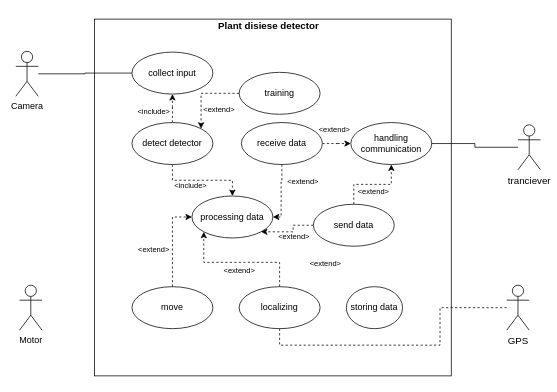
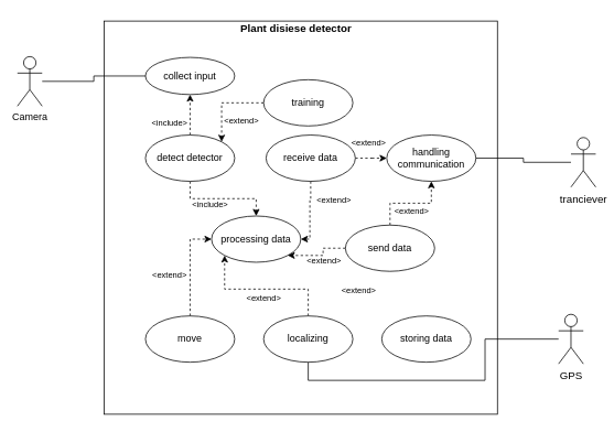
  <mxCell id="0" />
  <mxCell id="1" parent="0" />
  <mxCell id="2" value="" style="whiteSpace=wrap;html=1;aspect=fixed;" parent="1" vertex="1"><mxGeometry x="125" y="25" width="476" height="476" as="geometry" /></mxCell>
  <mxCell id="3" style="edgeStyle=orthogonalEdgeStyle;rounded=0;orthogonalLoop=1;jettySize=auto;html=1;entryX=0;entryY=0.5;entryDx=0;entryDy=0;fontSize=13;endArrow=none;endFill=0;" parent="1" source="4" target="5" edge="1"><mxGeometry relative="1" as="geometry" /></mxCell>
  <mxCell id="4" value="Camera" style="shape=umlActor;verticalLabelPosition=bottom;verticalAlign=top;html=1;outlineConnect=0;" parent="1" vertex="1"><mxGeometry x="20" y="68" width="30" height="60" as="geometry" /></mxCell>
- <mxCell id="5" value="collect input" style="ellipse;whiteSpace=wrap;html=1;" parent="1" vertex="1"><mxGeometry x="175" y="69" width="108" height="56" as="geometry" /></mxCell>
+ <mxCell id="5" value="collect input" style="ellipse;whiteSpace=wrap;html=1;" parent="1" vertex="1"><mxGeometry x="175" y="69" width="108" height="45" as="geometry" /></mxCell>
  <mxCell id="6" style="edgeStyle=orthogonalEdgeStyle;rounded=0;orthogonalLoop=1;jettySize=auto;html=1;entryX=1;entryY=0;entryDx=0;entryDy=0;fontSize=13;dashed=1;endArrow=classic;endFill=1;" parent="1" source="7" target="10" edge="1"><mxGeometry relative="1" as="geometry" /></mxCell>
  <mxCell id="7" value="training" style="ellipse;whiteSpace=wrap;html=1;" parent="1" vertex="1"><mxGeometry x="318" y="96" width="108" height="56" as="geometry" /></mxCell>
  <mxCell id="8" style="edgeStyle=orthogonalEdgeStyle;rounded=0;orthogonalLoop=1;jettySize=auto;html=1;entryX=0.5;entryY=1;entryDx=0;entryDy=0;dashed=1;fontSize=13;endArrow=classic;endFill=1;" parent="1" source="10" target="5" edge="1"><mxGeometry relative="1" as="geometry" /></mxCell>
  <mxCell id="9" style="edgeStyle=orthogonalEdgeStyle;rounded=0;orthogonalLoop=1;jettySize=auto;html=1;dashed=1;fontSize=13;endArrow=classic;endFill=1;" parent="1" source="10" target="11" edge="1"><mxGeometry relative="1" as="geometry" /></mxCell>
  <mxCell id="10" value="detect detector" style="ellipse;whiteSpace=wrap;html=1;" parent="1" vertex="1"><mxGeometry x="175" y="163" width="108" height="56" as="geometry" /></mxCell>
  <mxCell id="11" value="processing data" style="ellipse;whiteSpace=wrap;html=1;" parent="1" vertex="1"><mxGeometry x="255" y="261" width="108" height="56" as="geometry" /></mxCell>
- <mxCell id="12" value="Motor" style="shape=umlActor;verticalLabelPosition=bottom;verticalAlign=top;html=1;outlineConnect=0;" parent="1" vertex="1"><mxGeometry x="25" y="380" width="30" height="60" as="geometry" /></mxCell>
  <mxCell id="13" value="&lt;b&gt;&lt;font style=&quot;font-size: 13px;&quot;&gt;Plant disiese detector&lt;/font&gt;&lt;/b&gt;" style="text;html=1;align=center;verticalAlign=middle;resizable=0;points=[];autosize=1;strokeColor=none;fillColor=none;" parent="1" vertex="1"><mxGeometry x="281" y="20" width="152" height="28" as="geometry" /></mxCell>
  <mxCell id="14" style="edgeStyle=orthogonalEdgeStyle;rounded=0;orthogonalLoop=1;jettySize=auto;html=1;entryX=1;entryY=0.5;entryDx=0;entryDy=0;dashed=1;fontSize=13;endArrow=classic;endFill=1;" parent="1" source="16" target="11" edge="1"><mxGeometry relative="1" as="geometry"><Array as="points"><mxPoint x="375" y="240" /><mxPoint x="374" y="240" /><mxPoint x="374" y="289" /></Array></mxGeometry></mxCell>
  <mxCell id="15" style="edgeStyle=orthogonalEdgeStyle;rounded=0;orthogonalLoop=1;jettySize=auto;html=1;entryX=0;entryY=0.5;entryDx=0;entryDy=0;fontSize=13;endArrow=classic;endFill=1;dashed=1;" parent="1" source="16" target="25" edge="1"><mxGeometry relative="1" as="geometry" /></mxCell>
  <mxCell id="16" value="receive data" style="ellipse;whiteSpace=wrap;html=1;" parent="1" vertex="1"><mxGeometry x="321" y="163" width="108" height="56" as="geometry" /></mxCell>
  <mxCell id="17" style="edgeStyle=orthogonalEdgeStyle;rounded=0;orthogonalLoop=1;jettySize=auto;html=1;exitX=0.5;exitY=0;exitDx=0;exitDy=0;entryX=0;entryY=1;entryDx=0;entryDy=0;dashed=1;fontSize=13;endArrow=classic;endFill=1;" parent="1" source="18" target="11" edge="1"><mxGeometry relative="1" as="geometry" /></mxCell>
  <mxCell id="18" value="localizing" style="ellipse;whiteSpace=wrap;html=1;" parent="1" vertex="1"><mxGeometry x="318" y="382" width="108" height="56" as="geometry" /></mxCell>
  <mxCell id="19" style="edgeStyle=orthogonalEdgeStyle;rounded=0;orthogonalLoop=1;jettySize=auto;html=1;exitX=0.5;exitY=0;exitDx=0;exitDy=0;entryX=0;entryY=0.5;entryDx=0;entryDy=0;dashed=1;fontSize=13;endArrow=classic;endFill=1;" parent="1" source="20" target="11" edge="1"><mxGeometry relative="1" as="geometry" /></mxCell>
  <mxCell id="20" value="move" style="ellipse;whiteSpace=wrap;html=1;" parent="1" vertex="1"><mxGeometry x="175" y="382" width="108" height="56" as="geometry" /></mxCell>
- <mxCell id="21" value="storing data" style="ellipse;whiteSpace=wrap;html=1;" parent="1" vertex="1"><mxGeometry x="461" y="382" width="75" height="56" as="geometry" /></mxCell>
+ <mxCell id="21" value="storing data" style="ellipse;whiteSpace=wrap;html=1;" parent="1" vertex="1"><mxGeometry x="461" y="382" width="108" height="56" as="geometry" /></mxCell>
  <mxCell id="22" style="edgeStyle=orthogonalEdgeStyle;rounded=0;orthogonalLoop=1;jettySize=auto;html=1;entryX=0.5;entryY=1;entryDx=0;entryDy=0;dashed=1;fontSize=13;endArrow=classic;endFill=1;" parent="1" source="24" target="25" edge="1"><mxGeometry relative="1" as="geometry" /></mxCell>
  <mxCell id="23" style="edgeStyle=orthogonalEdgeStyle;rounded=0;orthogonalLoop=1;jettySize=auto;html=1;entryX=1;entryY=1;entryDx=0;entryDy=0;dashed=1;fontSize=13;endArrow=classic;endFill=1;" parent="1" source="24" target="11" edge="1"><mxGeometry relative="1" as="geometry" /></mxCell>
  <mxCell id="24" value="send data" style="ellipse;whiteSpace=wrap;html=1;" parent="1" vertex="1"><mxGeometry x="417" y="272" width="108" height="56" as="geometry" /></mxCell>
  <mxCell id="25" value="handling communication" style="ellipse;whiteSpace=wrap;html=1;" parent="1" vertex="1"><mxGeometry x="467" y="163" width="108" height="56" as="geometry" /></mxCell>
  <mxCell id="26" style="edgeStyle=orthogonalEdgeStyle;rounded=0;orthogonalLoop=1;jettySize=auto;html=1;entryX=1;entryY=0.5;entryDx=0;entryDy=0;fontSize=13;endArrow=none;endFill=0;" parent="1" source="27" target="25" edge="1"><mxGeometry relative="1" as="geometry" /></mxCell>
  <mxCell id="27" value="tranciever" style="shape=umlActor;verticalLabelPosition=bottom;verticalAlign=top;html=1;outlineConnect=0;fontSize=13;" parent="1" vertex="1"><mxGeometry x="690" y="166" width="30" height="60" as="geometry" /></mxCell>
- <mxCell id="28" style="edgeStyle=orthogonalEdgeStyle;rounded=0;orthogonalLoop=1;jettySize=auto;html=1;entryX=0.5;entryY=1;entryDx=0;entryDy=0;fontSize=13;endArrow=none;endFill=0;dashed=1;" parent="1" source="29" target="18" edge="1"><mxGeometry relative="1" as="geometry"><Array as="points"><mxPoint x="586" y="410" /><mxPoint x="586" y="460" /><mxPoint x="372" y="460" /></Array></mxGeometry></mxCell>
+ <mxCell id="28" style="edgeStyle=orthogonalEdgeStyle;rounded=0;orthogonalLoop=1;jettySize=auto;html=1;entryX=0.5;entryY=1;entryDx=0;entryDy=0;fontSize=13;endArrow=none;endFill=0;" parent="1" source="29" target="18" edge="1"><mxGeometry relative="1" as="geometry"><Array as="points"><mxPoint x="586" y="410" /><mxPoint x="586" y="460" /><mxPoint x="372" y="460" /></Array></mxGeometry></mxCell>
  <mxCell id="29" value="GPS" style="shape=umlActor;verticalLabelPosition=bottom;verticalAlign=top;html=1;outlineConnect=0;fontSize=13;" parent="1" vertex="1"><mxGeometry x="675" y="380" width="30" height="60" as="geometry" /></mxCell>
  <mxCell id="30" value="&lt;font style=&quot;font-size: 10px;&quot;&gt;&amp;lt;include&amp;gt;&lt;/font&gt;" style="text;html=1;align=center;verticalAlign=middle;resizable=0;points=[];autosize=1;strokeColor=none;fillColor=none;fontSize=13;" parent="1" vertex="1"><mxGeometry x="173.5" y="133" width="61" height="28" as="geometry" /></mxCell>
  <mxCell id="31" value="&lt;font style=&quot;font-size: 10px;&quot;&gt;&amp;lt;extend&amp;gt;&lt;/font&gt;" style="text;html=1;align=center;verticalAlign=middle;resizable=0;points=[];autosize=1;strokeColor=none;fillColor=none;fontSize=13;" parent="1" vertex="1"><mxGeometry x="174" y="317" width="60" height="28" as="geometry" /></mxCell>
  <mxCell id="32" value="&lt;font style=&quot;font-size: 10px;&quot;&gt;&amp;lt;extend&amp;gt;&lt;/font&gt;" style="text;html=1;align=center;verticalAlign=middle;resizable=0;points=[];autosize=1;strokeColor=none;fillColor=none;fontSize=13;" parent="1" vertex="1"><mxGeometry x="288" y="345" width="60" height="28" as="geometry" /></mxCell>
  <mxCell id="33" value="&lt;font style=&quot;font-size: 10px;&quot;&gt;&amp;lt;extend&amp;gt;&lt;/font&gt;" style="text;html=1;align=center;verticalAlign=middle;resizable=0;points=[];autosize=1;strokeColor=none;fillColor=none;fontSize=13;" parent="1" vertex="1"><mxGeometry x="403" y="336" width="60" height="28" as="geometry" /></mxCell>
  <mxCell id="34" value="&lt;font style=&quot;font-size: 10px;&quot;&gt;&amp;lt;extend&amp;gt;&lt;/font&gt;" style="text;html=1;align=center;verticalAlign=middle;resizable=0;points=[];autosize=1;strokeColor=none;fillColor=none;fontSize=13;" parent="1" vertex="1"><mxGeometry x="361" y="300" width="60" height="28" as="geometry" /></mxCell>
  <mxCell id="35" value="&lt;font style=&quot;font-size: 10px;&quot;&gt;&amp;lt;extend&amp;gt;&lt;/font&gt;" style="text;html=1;align=center;verticalAlign=middle;resizable=0;points=[];autosize=1;strokeColor=none;fillColor=none;fontSize=13;" parent="1" vertex="1"><mxGeometry x="373" y="226" width="60" height="28" as="geometry" /></mxCell>
  <mxCell id="36" value="&lt;font style=&quot;font-size: 10px;&quot;&gt;&amp;lt;extend&amp;gt;&lt;/font&gt;" style="text;html=1;align=center;verticalAlign=middle;resizable=0;points=[];autosize=1;strokeColor=none;fillColor=none;fontSize=13;" parent="1" vertex="1"><mxGeometry x="467" y="240" width="60" height="28" as="geometry" /></mxCell>
  <mxCell id="37" value="&lt;font style=&quot;font-size: 10px;&quot;&gt;&amp;lt;extend&amp;gt;&lt;/font&gt;" style="text;html=1;align=center;verticalAlign=middle;resizable=0;points=[];autosize=1;strokeColor=none;fillColor=none;fontSize=13;" parent="1" vertex="1"><mxGeometry x="415" y="157" width="60" height="28" as="geometry" /></mxCell>
  <mxCell id="38" value="&lt;font style=&quot;font-size: 10px;&quot;&gt;&amp;lt;extend&amp;gt;&lt;/font&gt;" style="text;html=1;align=center;verticalAlign=middle;resizable=0;points=[];autosize=1;strokeColor=none;fillColor=none;fontSize=13;" parent="1" vertex="1"><mxGeometry x="261" y="130" width="60" height="28" as="geometry" /></mxCell>
  <mxCell id="39" value="&lt;font style=&quot;font-size: 10px;&quot;&gt;&amp;lt;include&amp;gt;&lt;/font&gt;" style="text;html=1;align=center;verticalAlign=middle;resizable=0;points=[];autosize=1;strokeColor=none;fillColor=none;fontSize=13;" parent="1" vertex="1"><mxGeometry x="222" y="232" width="61" height="28" as="geometry" /></mxCell>
